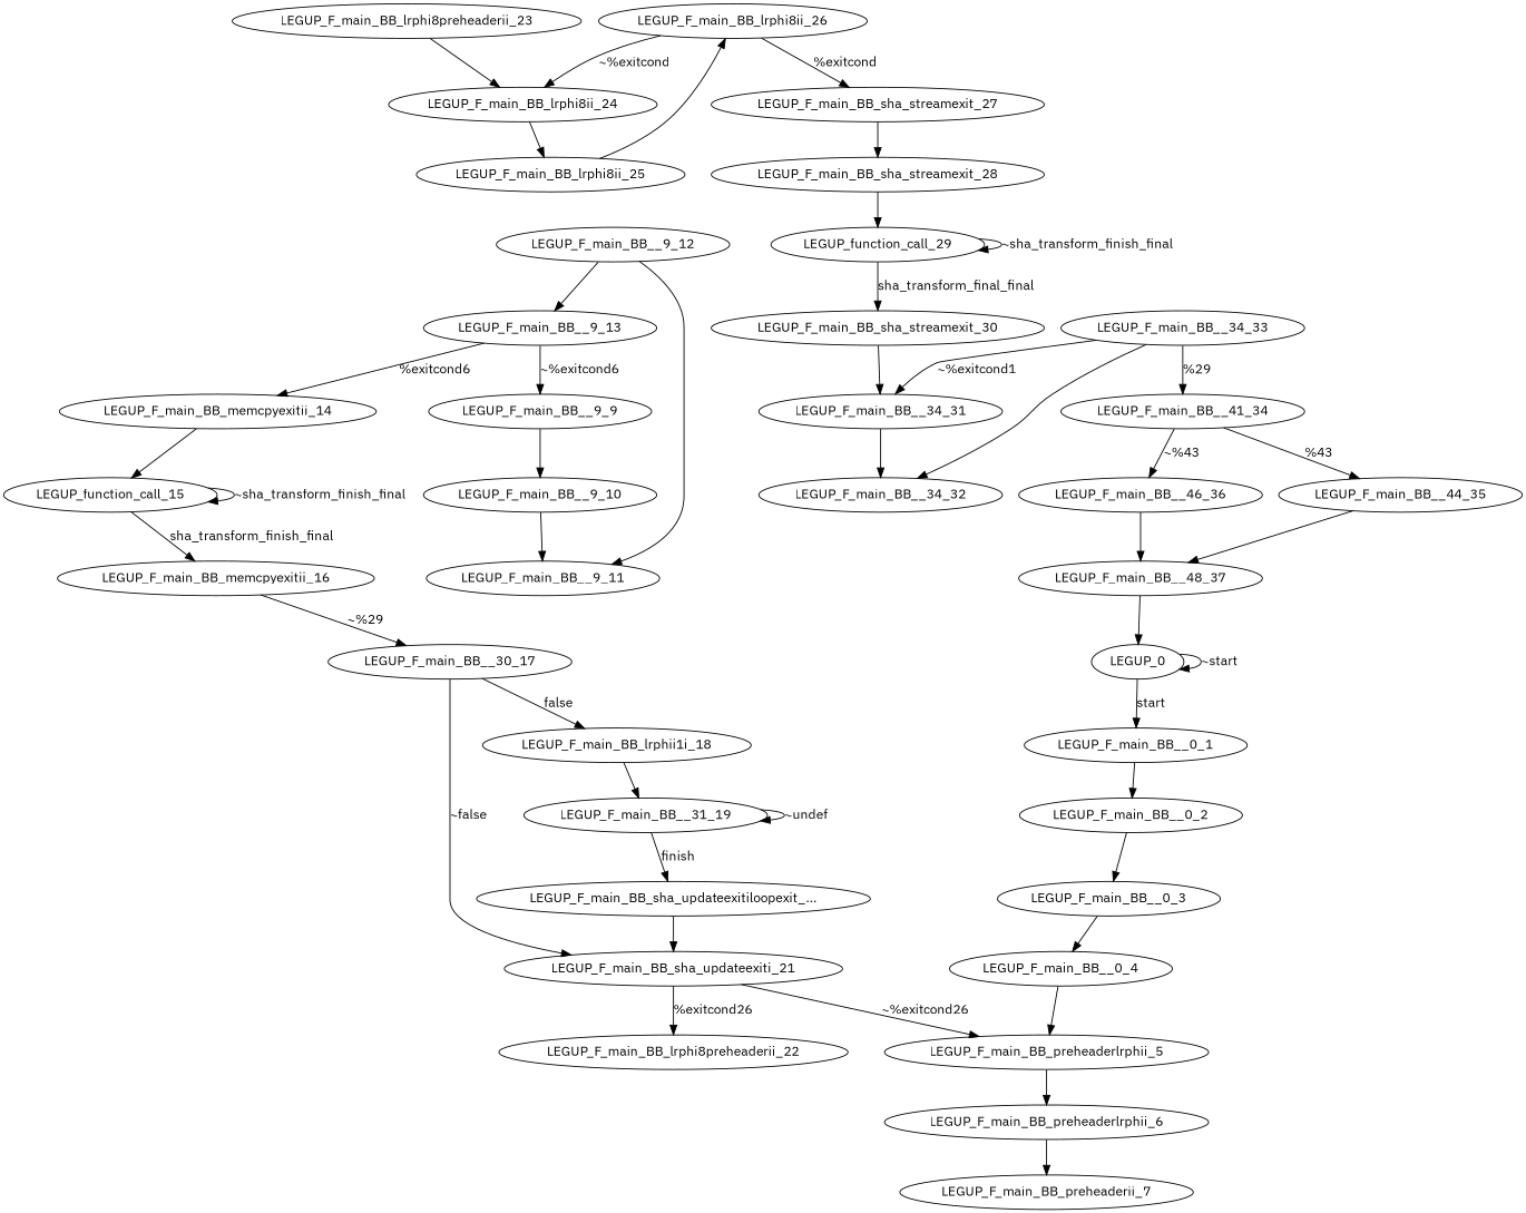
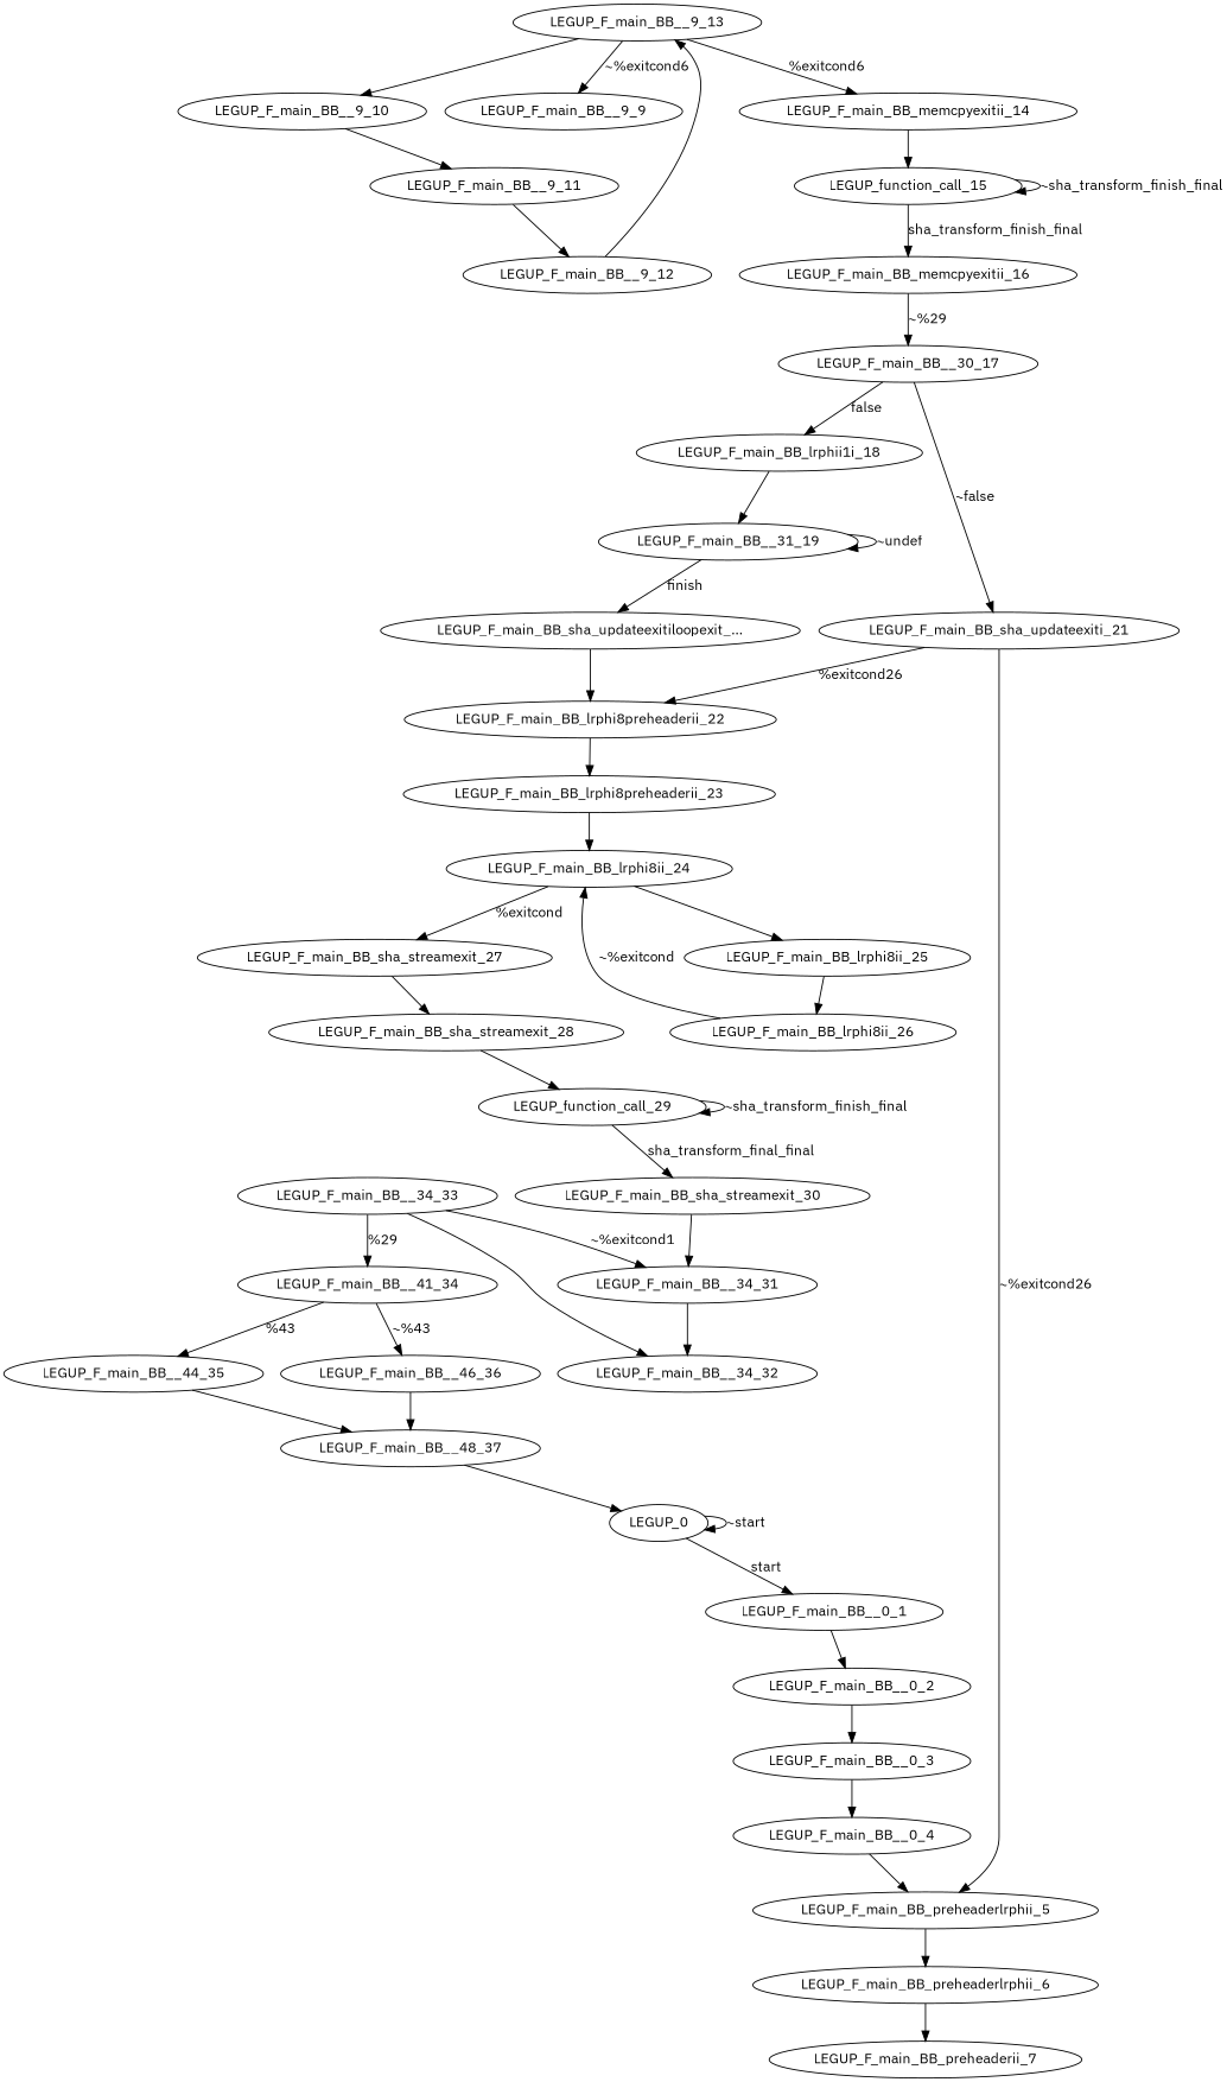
  digraph {
    fontname="IBM Plex Sans"
    node [fontname="IBM Plex Sans"]
    edge [fontname="IBM Plex Sans"]
    n1 [label=LEGUP_F_main_BB__0_1]
    n2 [label=LEGUP_F_main_BB__0_2]
    n3 [label=LEGUP_F_main_BB__0_3]
    n4 [label=LEGUP_0]
    n5 [label=LEGUP_F_main_BB__0_4]
    n6 [label=LEGUP_F_main_BB_preheaderlrphii_5]
    n7 [label=LEGUP_F_main_BB_preheaderlrphii_6]
    n8 [label=LEGUP_F_main_BB_preheaderii_7]
    n9 [label=LEGUP_F_main_BB__9_9]
    n10 [label=LEGUP_F_main_BB__9_10]
    n11 [label=LEGUP_F_main_BB__9_11]
    n12 [label=LEGUP_F_main_BB__9_12]
    n13 [label=LEGUP_F_main_BB__9_13]
    n14 [label=LEGUP_F_main_BB_memcpyexitii_14]
    n15 [label=LEGUP_function_call_15]
    n16 [label=LEGUP_F_main_BB_memcpyexitii_16]
    n17 [label=LEGUP_F_main_BB__30_17]
    n18 [label=LEGUP_F_main_BB_lrphii1i_18]
    n19 [label=LEGUP_F_main_BB_sha_updateexiti_21]
    n20 [label=LEGUP_F_main_BB__31_19]
    n21 [label=LEGUP_F_main_BB_lrphi8preheaderii_22]
    n22 [label="LEGUP_F_main_BB_sha_updateexitiloopexit_..."]
    n23 [label=LEGUP_F_main_BB_lrphi8preheaderii_23]
    n24 [label=LEGUP_F_main_BB_lrphi8ii_24]
    n25 [label=LEGUP_F_main_BB_lrphi8ii_25]
    n26 [label=LEGUP_F_main_BB_lrphi8ii_26]
    n27 [label=LEGUP_F_main_BB_sha_streamexit_27]
    n28 [label=LEGUP_F_main_BB_sha_streamexit_28]
    n29 [label=LEGUP_function_call_29]
    n30 [label=LEGUP_F_main_BB_sha_streamexit_30]
    n31 [label=LEGUP_F_main_BB__34_31]
    n32 [label=LEGUP_F_main_BB__34_32]
    n33 [label=LEGUP_F_main_BB__34_33]
    n34 [label=LEGUP_F_main_BB__41_34]
    n35 [label=LEGUP_F_main_BB__44_35]
    n36 [label=LEGUP_F_main_BB__46_36]
    n37 [label=LEGUP_F_main_BB__48_37]
    n1 -> n2
    n2 -> n3
    n3 -> n5
    n4 -> n1 [label=start]
    n4 -> n4 [label="~start"]
    n5 -> n6
    n6 -> n7
    n7 -> n8
-   n9 -> n10
+   n13 -> n10
    n10 -> n11
-   n12 -> n11
+   n11 -> n12
    n12 -> n13
    n13 -> n9 [label="~%exitcond6"]
    n13 -> n14 [label="%exitcond6"]
    n14 -> n15
    n15 -> n15 [label="~sha_transform_finish_final"]
    n15 -> n16 [label=sha_transform_finish_final]
    n16 -> n17 [label="~%29"]
    n17 -> n18 [label=false]
    n17 -> n19 [label="~false"]
    n18 -> n20
    n19 -> n6 [label="~%exitcond26"]
    n19 -> n21 [label="%exitcond26"]
    n20 -> n20 [label="~undef"]
    n20 -> n22 [label=finish]
-   n22 -> n19
+   n21 -> n23
+   n22 -> n21
    n23 -> n24
    n24 -> n25
    n25 -> n26
    n26 -> n24 [label="~%exitcond"]
-   n26 -> n27 [label="%exitcond"]
+   n24 -> n27 [label="%exitcond"]
    n27 -> n28
    n28 -> n29
    n29 -> n29 [label="~sha_transform_finish_final"]
    n29 -> n30 [label=sha_transform_final_final]
    n30 -> n31
    n31 -> n32
    n33 -> n31 [label="~%exitcond1"]
    n33 -> n32
    n33 -> n34 [label="%29"]
    n34 -> n35 [label="%43"]
    n34 -> n36 [label="~%43"]
    n35 -> n37
    n36 -> n37
    n37 -> n4
  }
